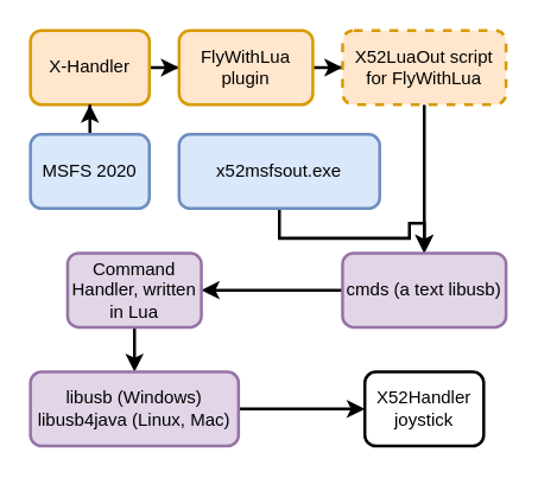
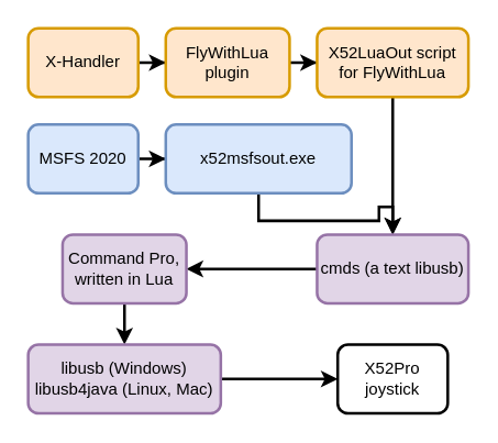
  <mxCell id="0" />
  <mxCell id="1" parent="0" />
  <mxCell id="2" style="edgeStyle=orthogonalEdgeStyle;rounded=0;orthogonalLoop=1;jettySize=auto;html=1;entryX=0;entryY=0.5;entryDx=0;entryDy=0;strokeWidth=2;" edge="1" parent="1" source="3" target="5"><mxGeometry relative="1" as="geometry" /></mxCell>
  <mxCell id="3" value="X-Handler" style="rounded=1;whiteSpace=wrap;html=1;fillColor=#ffe6cc;strokeColor=#d79b00;strokeWidth=2;" vertex="1" parent="1"><mxGeometry x="20" y="20" width="80" height="50" as="geometry" /></mxCell>
  <mxCell id="4" value="" style="edgeStyle=orthogonalEdgeStyle;rounded=0;orthogonalLoop=1;jettySize=auto;html=1;strokeWidth=2;" edge="1" parent="1" source="5" target="7"><mxGeometry relative="1" as="geometry" /></mxCell>
  <mxCell id="5" value="FlyWithLua plugin" style="rounded=1;whiteSpace=wrap;html=1;fillColor=#ffe6cc;strokeColor=#d79b00;strokeWidth=2;" vertex="1" parent="1"><mxGeometry x="120" y="20" width="90" height="50" as="geometry" /></mxCell>
  <mxCell id="6" value="" style="edgeStyle=orthogonalEdgeStyle;rounded=0;orthogonalLoop=1;jettySize=auto;html=1;strokeWidth=2;" edge="1" parent="1" source="7" target="13"><mxGeometry relative="1" as="geometry" /></mxCell>
- <mxCell id="7" value="X52LuaOut script for FlyWithLua" style="rounded=1;whiteSpace=wrap;html=1;fillColor=#ffe6cc;strokeColor=#d79b00;strokeWidth=2;dashed=1;" vertex="1" parent="1"><mxGeometry x="230" y="20" width="110" height="50" as="geometry" /></mxCell>
- <mxCell id="8" style="edgeStyle=orthogonalEdgeStyle;rounded=0;orthogonalLoop=1;jettySize=auto;html=1;strokeWidth=2;" edge="1" source="9" target="3" parent="1"><mxGeometry relative="1" as="geometry" /></mxCell>
+ <mxCell id="7" value="X52LuaOut script for FlyWithLua" style="rounded=1;whiteSpace=wrap;html=1;fillColor=#ffe6cc;strokeColor=#d79b00;strokeWidth=2;" vertex="1" parent="1"><mxGeometry x="230" y="20" width="110" height="50" as="geometry" /></mxCell>
+ <mxCell id="8" style="edgeStyle=orthogonalEdgeStyle;rounded=0;orthogonalLoop=1;jettySize=auto;html=1;entryX=0;entryY=0.5;entryDx=0;entryDy=0;strokeWidth=2;" edge="1" source="9" target="11" parent="1"><mxGeometry relative="1" as="geometry" /></mxCell>
  <mxCell id="9" value="MSFS 2020" style="rounded=1;whiteSpace=wrap;html=1;fillColor=#dae8fc;strokeColor=#6c8ebf;strokeWidth=2;" vertex="1" parent="1"><mxGeometry x="20" y="90" width="80" height="50" as="geometry" /></mxCell>
  <mxCell id="10" value="" style="edgeStyle=orthogonalEdgeStyle;rounded=0;orthogonalLoop=1;jettySize=auto;html=1;strokeWidth=2;" edge="1" source="11" target="13" parent="1"><mxGeometry relative="1" as="geometry" /></mxCell>
  <mxCell id="11" value="x52msfsout.exe" style="rounded=1;whiteSpace=wrap;html=1;fillColor=#dae8fc;strokeColor=#6c8ebf;strokeWidth=2;" vertex="1" parent="1"><mxGeometry x="120" y="90" width="135" height="50" as="geometry" /></mxCell>
  <mxCell id="12" value="" style="edgeStyle=orthogonalEdgeStyle;rounded=0;orthogonalLoop=1;jettySize=auto;html=1;strokeWidth=2;" edge="1" parent="1" source="13" target="16"><mxGeometry relative="1" as="geometry" /></mxCell>
  <mxCell id="13" value="cmds (a text libusb)" style="rounded=1;whiteSpace=wrap;html=1;strokeWidth=2;fillColor=#e1d5e7;strokeColor=#9673a6;" vertex="1" parent="1"><mxGeometry x="230" y="170" width="110" height="50" as="geometry" /></mxCell>
- <mxCell id="14" value="X52Handler joystick" style="rounded=1;whiteSpace=wrap;html=1;strokeWidth=2;" vertex="1" parent="1"><mxGeometry x="245" y="250" width="80" height="50" as="geometry" /></mxCell>
+ <mxCell id="14" value="X52Pro joystick" style="rounded=1;whiteSpace=wrap;html=1;strokeWidth=2;" vertex="1" parent="1"><mxGeometry x="245" y="250" width="80" height="50" as="geometry" /></mxCell>
  <mxCell id="15" value="" style="edgeStyle=orthogonalEdgeStyle;rounded=0;orthogonalLoop=1;jettySize=auto;html=1;strokeWidth=2;" edge="1" parent="1" source="16" target="18"><mxGeometry relative="1" as="geometry" /></mxCell>
- <mxCell id="16" value="Command Handler, written in Lua" style="rounded=1;whiteSpace=wrap;html=1;strokeWidth=2;fillColor=#e1d5e7;strokeColor=#9673a6;" vertex="1" parent="1"><mxGeometry x="45" y="170" width="90" height="50" as="geometry" /></mxCell>
+ <mxCell id="16" value="Command Pro, written in Lua" style="rounded=1;whiteSpace=wrap;html=1;strokeWidth=2;fillColor=#e1d5e7;strokeColor=#9673a6;" vertex="1" parent="1"><mxGeometry x="45" y="170" width="90" height="50" as="geometry" /></mxCell>
  <mxCell id="17" value="" style="edgeStyle=orthogonalEdgeStyle;rounded=0;orthogonalLoop=1;jettySize=auto;html=1;strokeWidth=2;" edge="1" parent="1" source="18" target="14"><mxGeometry relative="1" as="geometry" /></mxCell>
  <mxCell id="18" value="libusb (Windows)&lt;br&gt;libusb4java (Linux, Mac)" style="rounded=1;whiteSpace=wrap;html=1;strokeWidth=2;fillColor=#e1d5e7;strokeColor=#9673a6;" vertex="1" parent="1"><mxGeometry x="20" y="250" width="140" height="50" as="geometry" /></mxCell>
